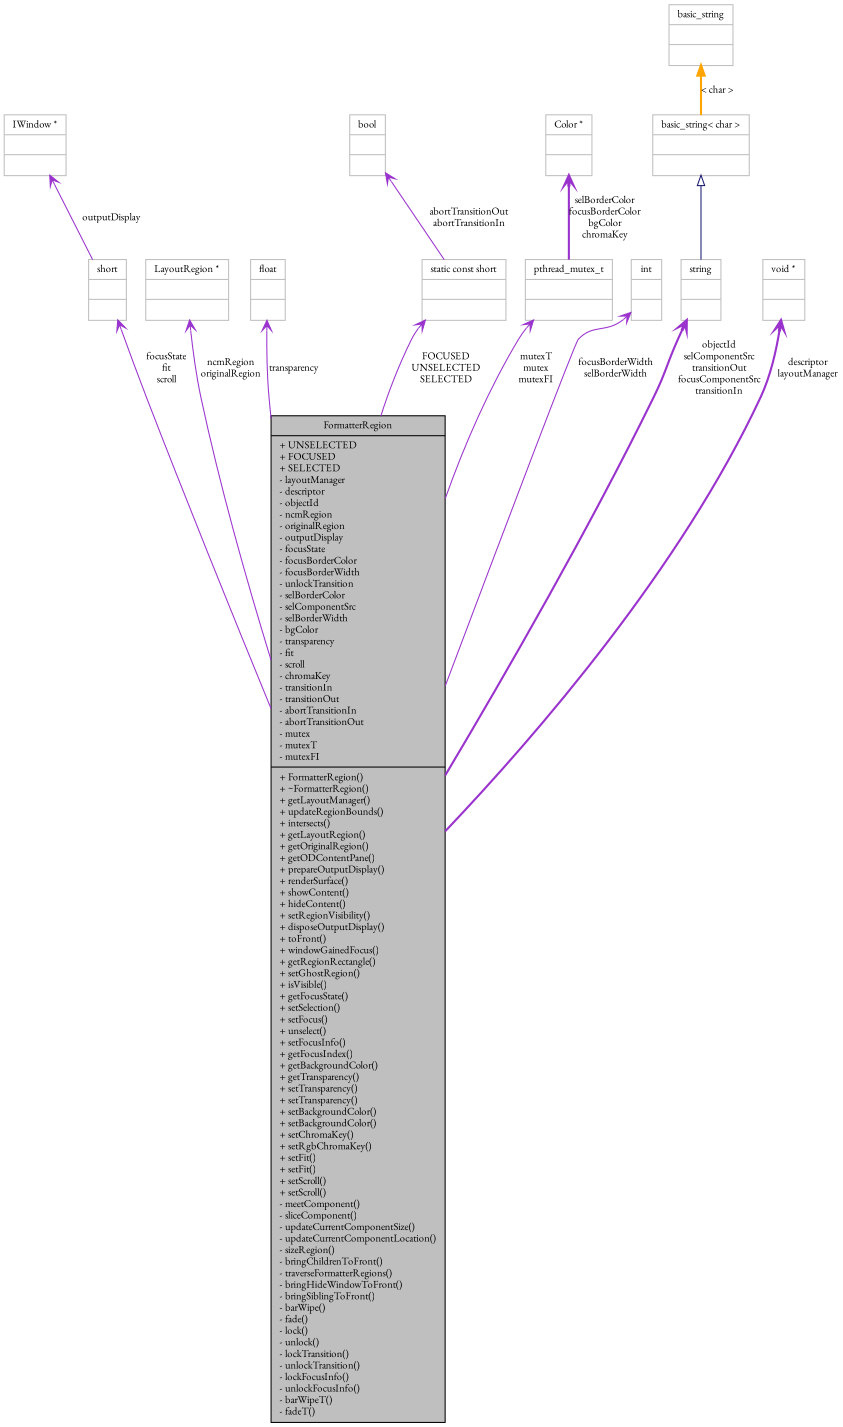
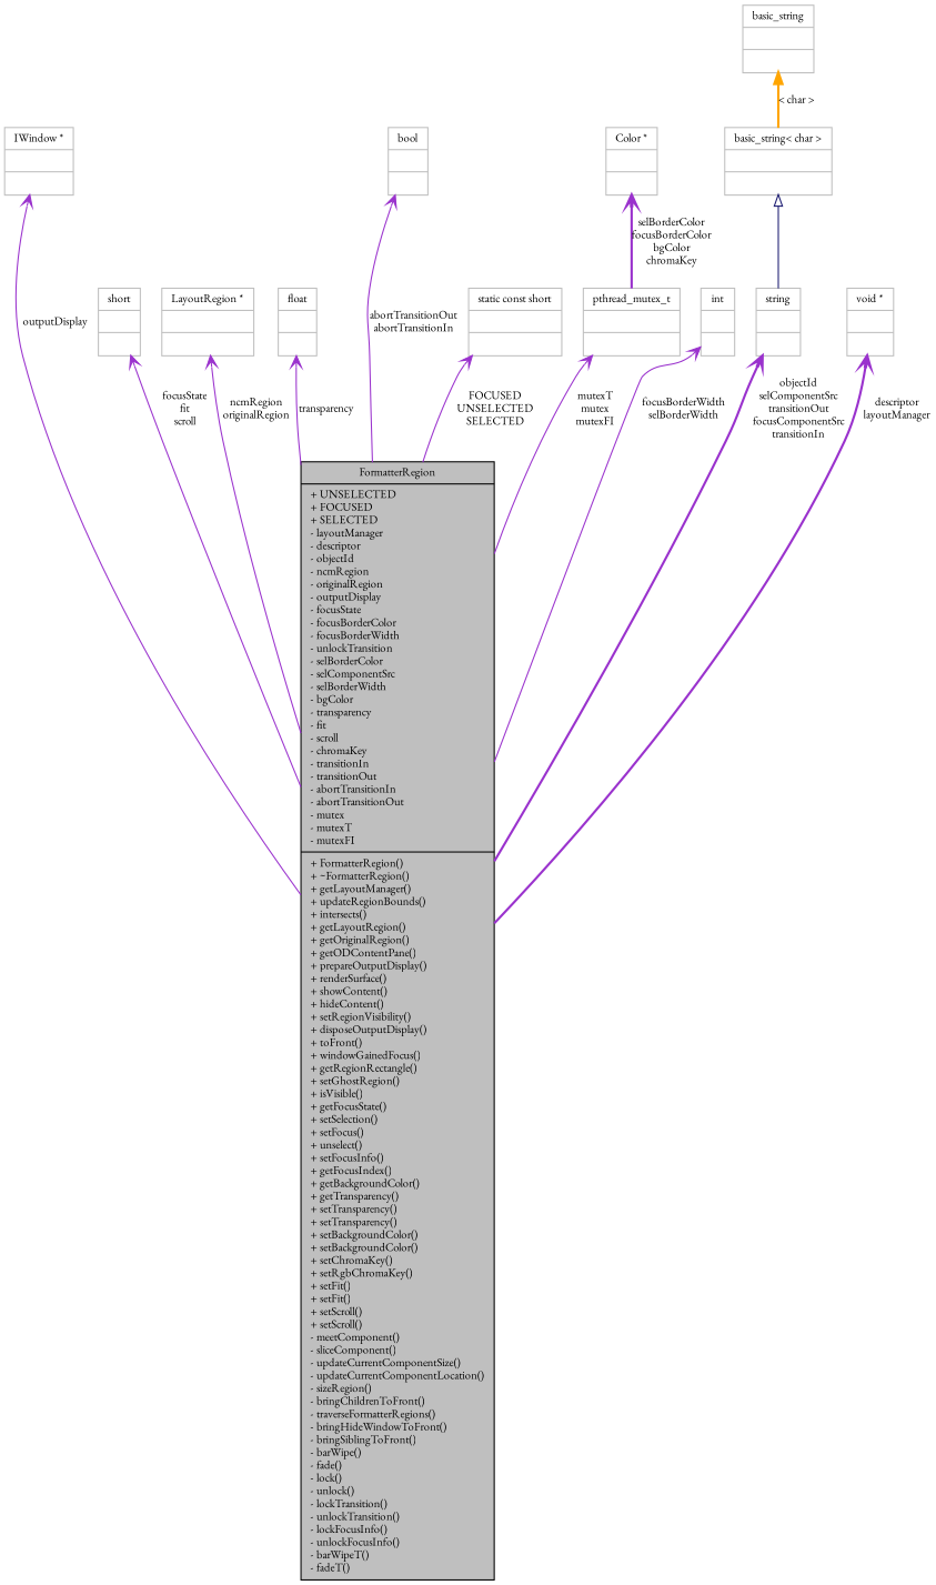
  digraph {
    fontname="EB Garamond"
    node [color=grey75 fillcolor=white fontname="EB Garamond" fontsize=10 shape=record style=filled]
    edge [arrowtail=open color=darkorchid3 dir=back fontname="EB Garamond" fontsize=10 labelfontname="FreeSans.ttf" labelfontsize=10 style=solid]
    n1 [color=black fillcolor=grey75 fontcolor=black height=0.2 label="{FormatterRegion\n|+ UNSELECTED\l+ FOCUSED\l+ SELECTED\l- layoutManager\l- descriptor\l- objectId\l- ncmRegion\l- originalRegion\l- outputDisplay\l- focusState\l- focusBorderColor\l- focusBorderWidth\l- unlockTransition\l- selBorderColor\l- selComponentSrc\l- selBorderWidth\l- bgColor\l- transparency\l- fit\l- scroll\l- chromaKey\l- transitionIn\l- transitionOut\l- abortTransitionIn\l- abortTransitionOut\l- mutex\l- mutexT\l- mutexFI\l|+ FormatterRegion()\l+ ~FormatterRegion()\l+ getLayoutManager()\l+ updateRegionBounds()\l+ intersects()\l+ getLayoutRegion()\l+ getOriginalRegion()\l+ getODContentPane()\l+ prepareOutputDisplay()\l+ renderSurface()\l+ showContent()\l+ hideContent()\l+ setRegionVisibility()\l+ disposeOutputDisplay()\l+ toFront()\l+ windowGainedFocus()\l+ getRegionRectangle()\l+ setGhostRegion()\l+ isVisible()\l+ getFocusState()\l+ setSelection()\l+ setFocus()\l+ unselect()\l+ setFocusInfo()\l+ getFocusIndex()\l+ getBackgroundColor()\l+ getTransparency()\l+ setTransparency()\l+ setTransparency()\l+ setBackgroundColor()\l+ setBackgroundColor()\l+ setChromaKey()\l+ setRgbChromaKey()\l+ setFit()\l+ setFit()\l+ setScroll()\l+ setScroll()\l- meetComponent()\l- sliceComponent()\l- updateCurrentComponentSize()\l- updateCurrentComponentLocation()\l- sizeRegion()\l- bringChildrenToFront()\l- traverseFormatterRegions()\l- bringHideWindowToFront()\l- bringSiblingToFront()\l- barWipe()\l- fade()\l- lock()\l- unlock()\l- lockTransition()\l- unlockTransition()\l- lockFocusInfo()\l- unlockFocusInfo()\l- barWipeT()\l- fadeT()\l}" width=0.4]
    n2 [height=0.2 label="{IWindow *\n||}" width=0.4]
    n3 [height=0.2 label="{LayoutRegion *\n||}" width=0.4]
    n4 [height=0.2 label="{float\n||}" width=0.4]
    n5 [height=0.2 label="{short\n||}" width=0.4]
    n6 [height=0.2 label="{static const short\n||}" width=0.4]
    n7 [height=0.2 label="{pthread_mutex_t\n||}" width=0.4]
    n8 [height=0.2 label="{int\n||}" width=0.4]
    n9 [height=0.2 label="{Color *\n||}" width=0.4]
    n10 [height=0.2 label="{bool\n||}" width=0.4]
    n11 [height=0.2 label="{string\n||}" width=0.4]
    n12 [height=0.2 label="{basic_string\< char \>\n||}" width=0.4]
    n13 [height=0.2 label="{basic_string\n||}" width=0.4]
    n14 [height=0.2 label="{void *\n||}" width=0.4]
-   n2 -> n5 [label=outputDisplay]
+   n2 -> n1 [label=outputDisplay]
    n3 -> n1 [label="ncmRegion\noriginalRegion"]
    n4 -> n1 [label=transparency]
    n5 -> n1 [label="focusState\nfit\nscroll"]
    n6 -> n1 [label="FOCUSED\nUNSELECTED\nSELECTED"]
    n7 -> n1 [label="mutexT\nmutex\nmutexFI"]
    n8 -> n1 [label="focusBorderWidth\nselBorderWidth"]
    n9 -> n7 [label="selBorderColor\nfocusBorderColor\nbgColor\nchromaKey" style=bold]
-   n10 -> n6 [label="abortTransitionOut\nabortTransitionIn"]
+   n10 -> n1 [label="abortTransitionOut\nabortTransitionIn"]
    n11 -> n1 [label="objectId\nselComponentSrc\ntransitionOut\nfocusComponentSrc\ntransitionIn" style=bold]
    n12 -> n11 [arrowtail=empty color=midnightblue]
    n13 -> n12 [color=orange label="\< char \>" style=bold arrowtail=""]
    n14 -> n1 [label="descriptor\nlayoutManager" style=bold]
  }
